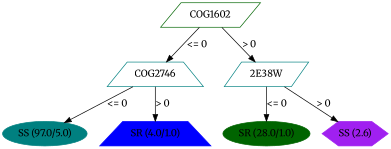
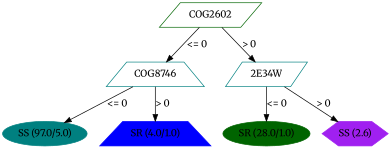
  digraph {
    fontname=Merriweather
    node [color=teal fontname=Merriweather shape=parallelogram style=filled]
    edge [fontname=Merriweather]
-   n1 [color=darkgreen label=COG1602 style=""]
-   n2 [label=COG2746 shape=trapezium style=""]
-   n3 [label="2E38W" style=""]
+   n1 [color=darkgreen label=COG2602 style=""]
+   n2 [label=COG8746 shape=trapezium style=""]
+   n3 [label="2E34W" style=""]
    n4 [label="SS (97.0/5.0)" shape=ellipse]
    n5 [color=blue label="SR (4.0/1.0)" shape=trapezium]
    n6 [color=darkgreen label="SR (28.0/1.0)" shape=ellipse]
    n7 [color=purple label="SS (2.6)" shape=hexagon]
    n1 -> n2 [label="<= 0"]
    n1 -> n3 [label="> 0"]
    n2 -> n4 [label="<= 0"]
    n2 -> n5 [label="> 0"]
    n3 -> n6 [label="<= 0"]
    n3 -> n7 [label="> 0"]
  }
